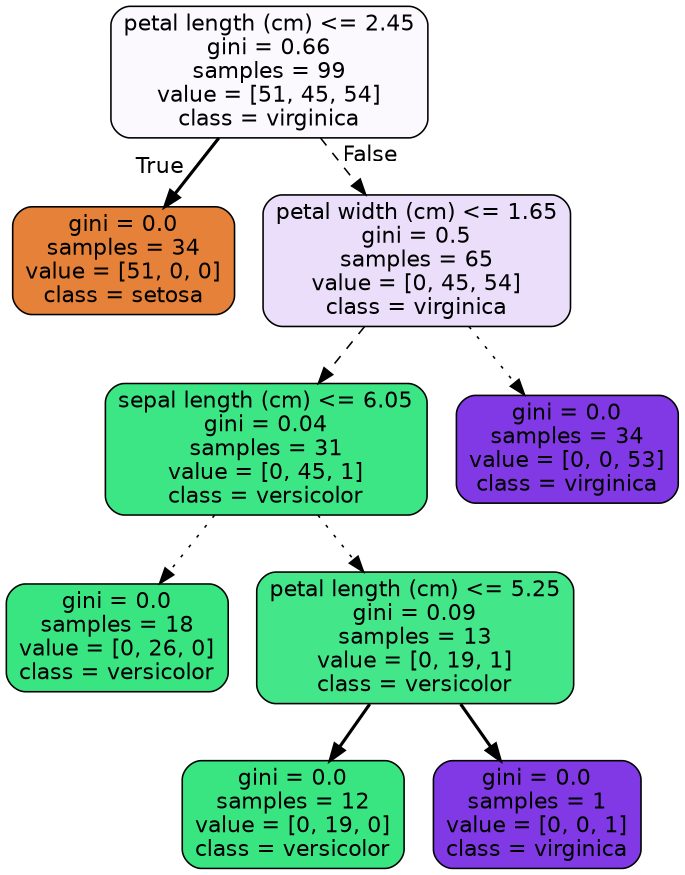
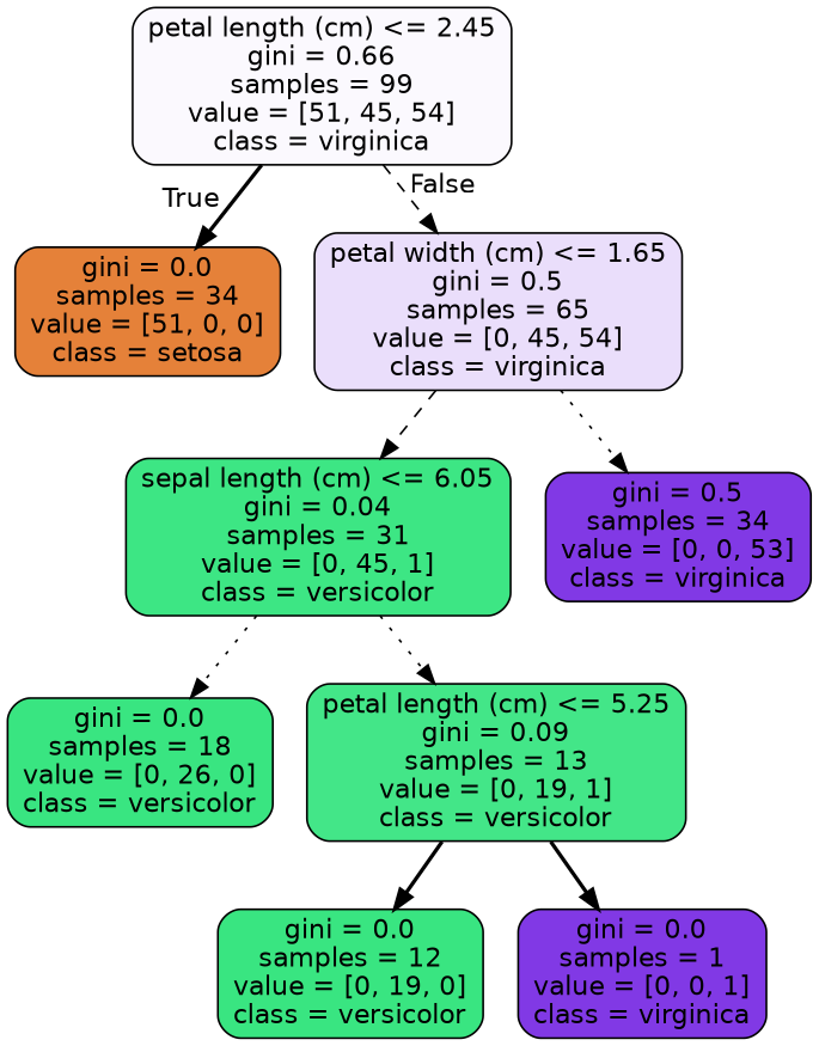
  digraph {
    node [color=black fillcolor="#8139e5" fontname=helvetica shape=box style="filled, rounded"]
    edge [fontname=helvetica style=bold]
    n1 [fillcolor="#fbf9fe" label="petal length (cm) <= 2.45\ngini = 0.66\nsamples = 99\nvalue = [51, 45, 54]\nclass = virginica"]
    n2 [fillcolor="#e58139" label="gini = 0.0\nsamples = 34\nvalue = [51, 0, 0]\nclass = setosa"]
    n3 [fillcolor="#eadefb" label="petal width (cm) <= 1.65\ngini = 0.5\nsamples = 65\nvalue = [0, 45, 54]\nclass = virginica"]
    n4 [fillcolor="#3de684" label="sepal length (cm) <= 6.05\ngini = 0.04\nsamples = 31\nvalue = [0, 45, 1]\nclass = versicolor"]
-   n5 [label="gini = 0.0\nsamples = 34\nvalue = [0, 0, 53]\nclass = virginica"]
+   n5 [label="gini = 0.5\nsamples = 34\nvalue = [0, 0, 53]\nclass = virginica"]
    n6 [fillcolor="#39e581" label="gini = 0.0\nsamples = 18\nvalue = [0, 26, 0]\nclass = versicolor"]
    n7 [fillcolor="#43e688" label="petal length (cm) <= 5.25\ngini = 0.09\nsamples = 13\nvalue = [0, 19, 1]\nclass = versicolor"]
    n8 [fillcolor="#39e581" label="gini = 0.0\nsamples = 12\nvalue = [0, 19, 0]\nclass = versicolor"]
    n9 [label="gini = 0.0\nsamples = 1\nvalue = [0, 0, 1]\nclass = virginica"]
    n1 -> n2 [headlabel=True labelangle=45 labeldistance=2.5]
    n1 -> n3 [headlabel=False labelangle=-45 labeldistance=2.5 style=dashed]
    n3 -> n4 [style=dashed]
    n3 -> n5 [style=dotted]
    n4 -> n6 [style=dotted]
    n4 -> n7 [style=dotted]
    n7 -> n8
    n7 -> n9
  }
